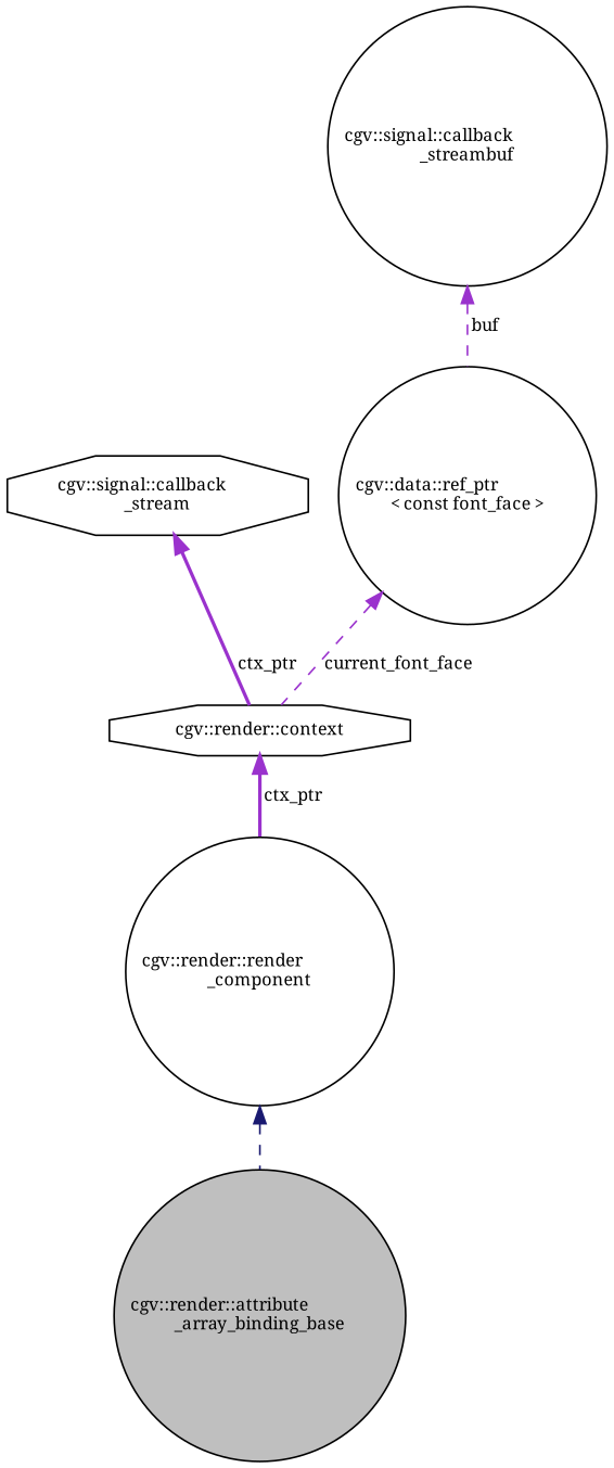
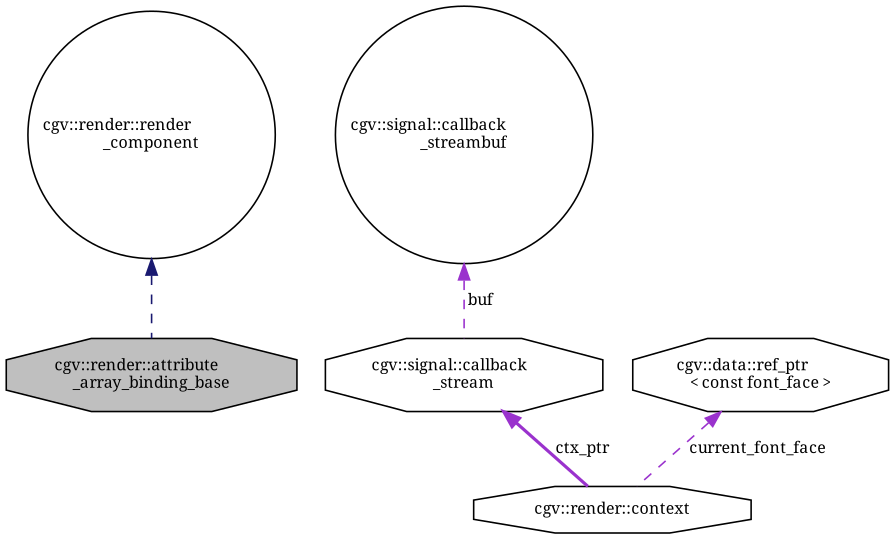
  digraph {
    fontname="Noto Serif"
    node [color=black fontname="Noto Serif" fontsize=10 shape=circle]
    edge [color=darkorchid3 dir=back fontname="Noto Serif" fontsize=10 labelfontname=Helvetica labelfontsize=10 style=dashed]
-   n1 [fillcolor=grey75 fontcolor=black height=0.2 label="cgv::render::attribute\l_array_binding_base" style=filled width=0.4]
+   n1 [fillcolor=grey75 fontcolor=black height=0.2 label="cgv::render::attribute\l_array_binding_base" shape=octagon style=filled width=0.4]
    n2 [height=0.2 label="cgv::render::render\l_component" width=0.4]
    n3 [height=0.2 label="cgv::render::context" shape=octagon width=0.4]
    n4 [height=0.2 label="cgv::signal::callback\l_stream" shape=octagon width=0.4]
    n5 [height=0.2 label="cgv::signal::callback\l_streambuf" width=0.4]
-   n6 [height=0.2 label="cgv::data::ref_ptr\l\< const font_face \>" width=0.4]
+   n6 [height=0.2 label="cgv::data::ref_ptr\l\< const font_face \>" shape=octagon width=0.4]
    n2 -> n1 [color=midnightblue]
-   n3 -> n2 [label=" ctx_ptr" style=bold]
    n4 -> n3 [label=" ctx_ptr" style=bold]
-   n5 -> n6 [label=" buf"]
+   n5 -> n4 [label=" buf"]
    n6 -> n3 [label=" current_font_face"]
  }
